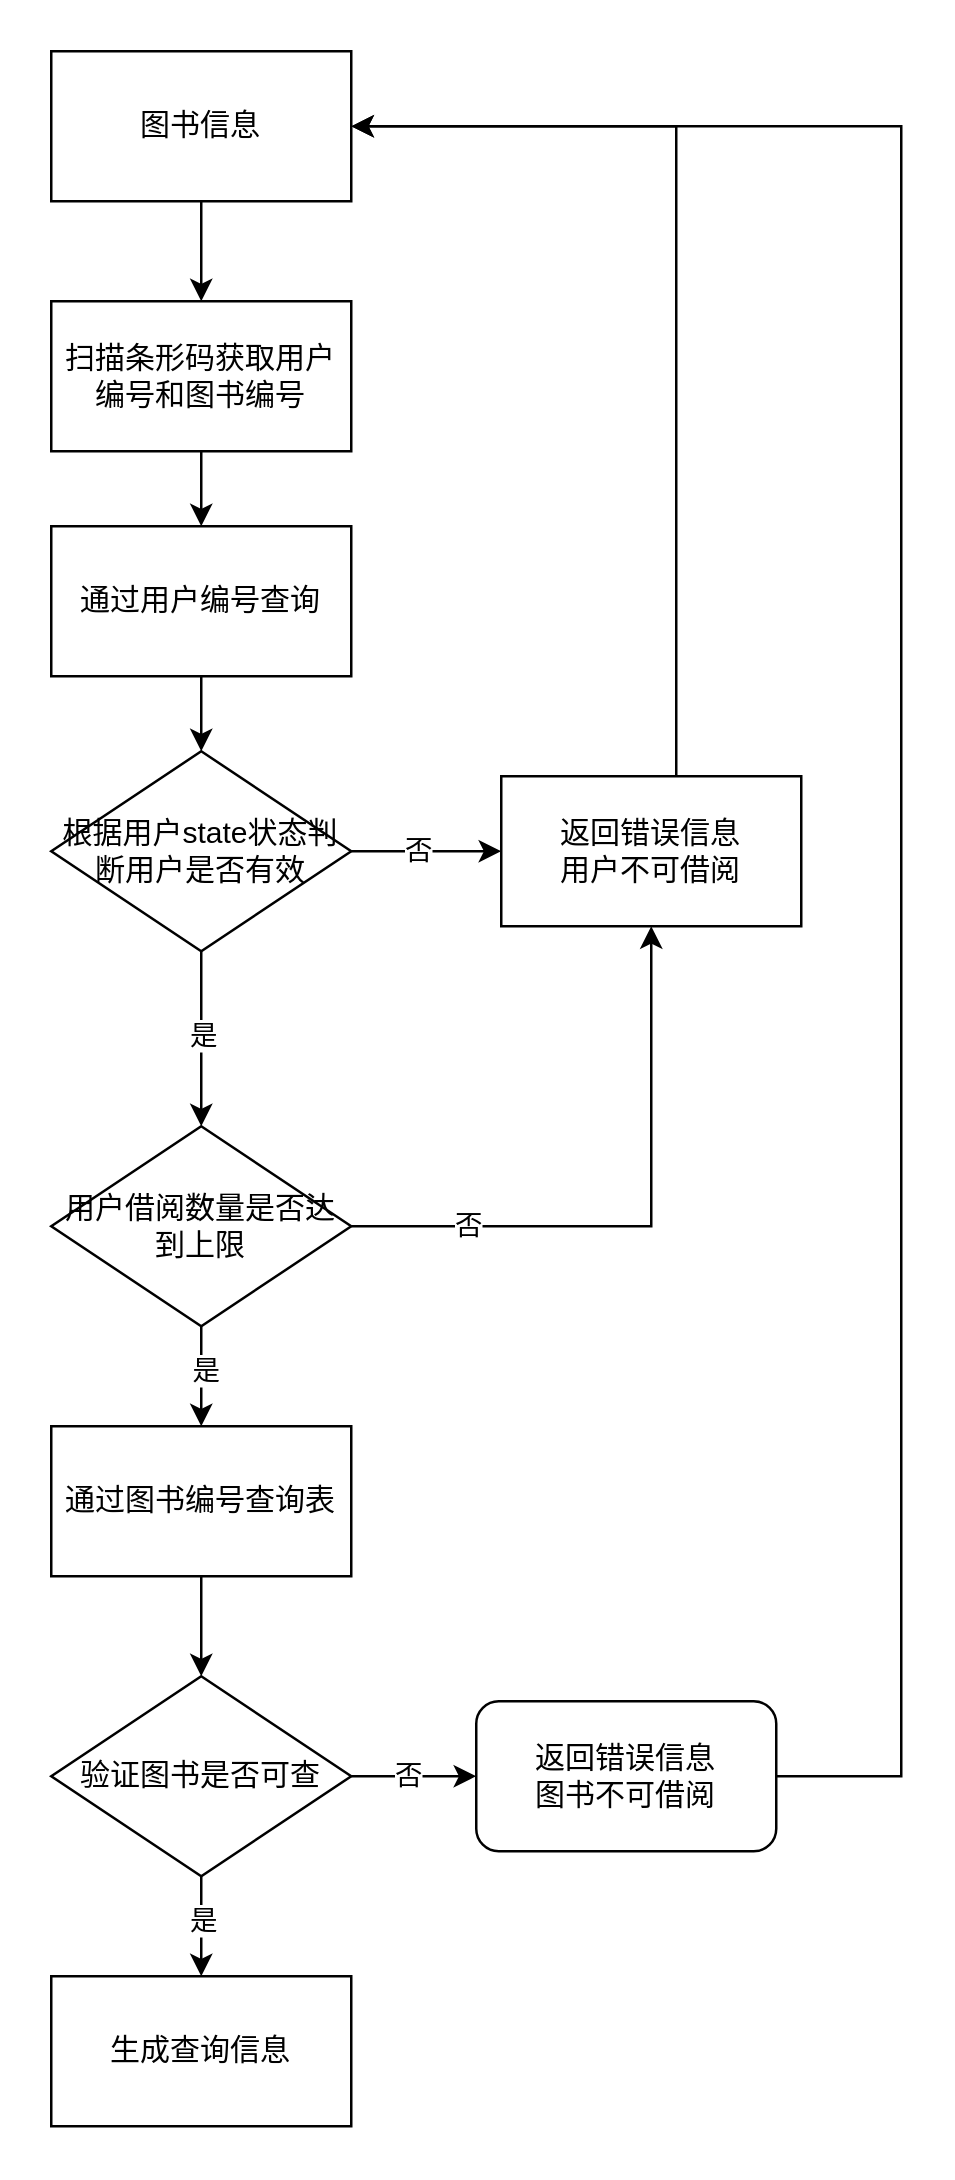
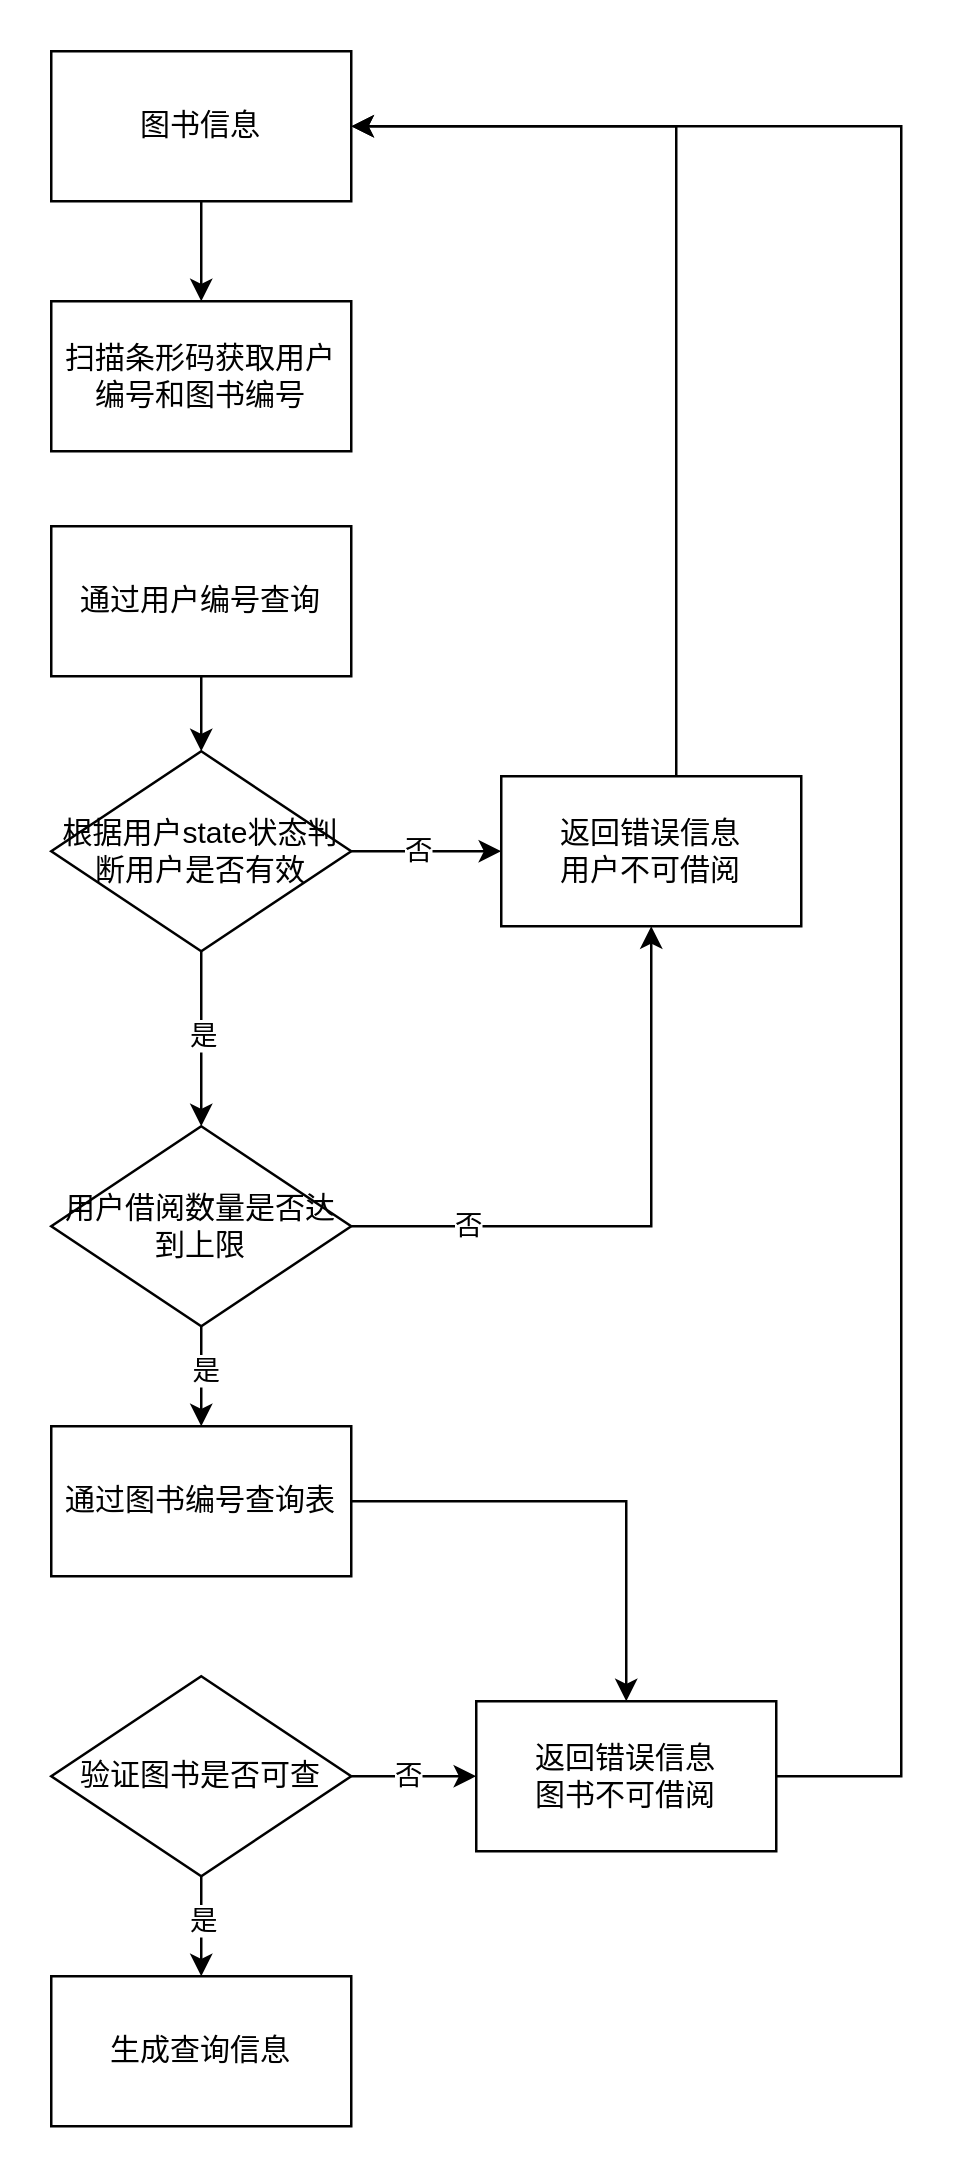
  <mxCell id="0" />
  <mxCell id="1" parent="0" />
  <mxCell id="2" value="" style="edgeStyle=orthogonalEdgeStyle;rounded=0;orthogonalLoop=1;jettySize=auto;html=1;" edge="1" parent="1" source="3" target="5"><mxGeometry relative="1" as="geometry" /></mxCell>
  <mxCell id="3" value="图书信息" style="whiteSpace=wrap;html=1;" vertex="1" parent="1"><mxGeometry x="20" y="20" width="120" height="60" as="geometry" /></mxCell>
- <mxCell id="4" value="" style="edgeStyle=orthogonalEdgeStyle;rounded=0;orthogonalLoop=1;jettySize=auto;html=1;" edge="1" parent="1" source="5" target="7"><mxGeometry relative="1" as="geometry" /></mxCell>
  <mxCell id="5" value="扫描条形码获取用户编号和图书编号" style="whiteSpace=wrap;html=1;" vertex="1" parent="1"><mxGeometry x="20" y="120" width="120" height="60" as="geometry" /></mxCell>
  <mxCell id="6" value="" style="edgeStyle=orthogonalEdgeStyle;rounded=0;orthogonalLoop=1;jettySize=auto;html=1;" edge="1" parent="1" source="7" target="12"><mxGeometry relative="1" as="geometry" /></mxCell>
  <mxCell id="7" value="通过用户编号查询" style="whiteSpace=wrap;html=1;" vertex="1" parent="1"><mxGeometry x="20" y="210" width="120" height="60" as="geometry" /></mxCell>
  <mxCell id="8" value="" style="edgeStyle=orthogonalEdgeStyle;rounded=0;orthogonalLoop=1;jettySize=auto;html=1;" edge="1" parent="1" source="12" target="17"><mxGeometry relative="1" as="geometry" /></mxCell>
  <mxCell id="9" value="是" style="edgeLabel;html=1;align=center;verticalAlign=middle;resizable=0;points=[];" vertex="1" connectable="0" parent="8"><mxGeometry x="-0.065" relative="1" as="geometry"><mxPoint as="offset" /></mxGeometry></mxCell>
  <mxCell id="10" value="" style="edgeStyle=orthogonalEdgeStyle;rounded=0;orthogonalLoop=1;jettySize=auto;html=1;" edge="1" parent="1" source="12" target="27"><mxGeometry relative="1" as="geometry" /></mxCell>
  <mxCell id="11" value="否" style="edgeLabel;html=1;align=center;verticalAlign=middle;resizable=0;points=[];" vertex="1" connectable="0" parent="10"><mxGeometry x="-0.119" y="1" relative="1" as="geometry"><mxPoint as="offset" /></mxGeometry></mxCell>
  <mxCell id="12" value="根据用户state状态判断用户是否有效" style="rhombus;whiteSpace=wrap;html=1;" vertex="1" parent="1"><mxGeometry x="20" y="300" width="120" height="80" as="geometry" /></mxCell>
  <mxCell id="13" value="" style="edgeStyle=orthogonalEdgeStyle;rounded=0;orthogonalLoop=1;jettySize=auto;html=1;" edge="1" parent="1" source="17" target="19"><mxGeometry relative="1" as="geometry" /></mxCell>
  <mxCell id="14" value="是" style="edgeLabel;html=1;align=center;verticalAlign=middle;resizable=0;points=[];" vertex="1" connectable="0" parent="13"><mxGeometry x="-0.171" y="1" relative="1" as="geometry"><mxPoint as="offset" /></mxGeometry></mxCell>
  <mxCell id="15" style="edgeStyle=orthogonalEdgeStyle;rounded=0;orthogonalLoop=1;jettySize=auto;html=1;exitX=1;exitY=0.5;exitDx=0;exitDy=0;entryX=0.5;entryY=1;entryDx=0;entryDy=0;" edge="1" parent="1" source="17" target="27"><mxGeometry relative="1" as="geometry" /></mxCell>
  <mxCell id="16" value="否" style="edgeLabel;html=1;align=center;verticalAlign=middle;resizable=0;points=[];" vertex="1" connectable="0" parent="15"><mxGeometry x="-0.618" y="1" relative="1" as="geometry"><mxPoint as="offset" /></mxGeometry></mxCell>
  <mxCell id="17" value="用户借阅数量是否达到上限" style="rhombus;whiteSpace=wrap;html=1;" vertex="1" parent="1"><mxGeometry x="20" y="450" width="120" height="80" as="geometry" /></mxCell>
- <mxCell id="18" value="" style="edgeStyle=orthogonalEdgeStyle;rounded=0;orthogonalLoop=1;jettySize=auto;html=1;" edge="1" parent="1" source="19" target="24"><mxGeometry relative="1" as="geometry" /></mxCell>
+ <mxCell id="18" value="" style="edgeStyle=orthogonalEdgeStyle;rounded=0;orthogonalLoop=1;jettySize=auto;html=1;" edge="1" parent="1" source="19" target="29"><mxGeometry relative="1" as="geometry" /></mxCell>
  <mxCell id="19" value="通过图书编号查询表" style="whiteSpace=wrap;html=1;" vertex="1" parent="1"><mxGeometry x="20" y="570" width="120" height="60" as="geometry" /></mxCell>
  <mxCell id="20" value="" style="edgeStyle=orthogonalEdgeStyle;rounded=0;orthogonalLoop=1;jettySize=auto;html=1;" edge="1" parent="1" source="24" target="25"><mxGeometry relative="1" as="geometry" /></mxCell>
  <mxCell id="21" value="是" style="edgeLabel;html=1;align=center;verticalAlign=middle;resizable=0;points=[];" vertex="1" connectable="0" parent="20"><mxGeometry x="-0.171" relative="1" as="geometry"><mxPoint as="offset" /></mxGeometry></mxCell>
  <mxCell id="22" value="" style="edgeStyle=orthogonalEdgeStyle;rounded=0;orthogonalLoop=1;jettySize=auto;html=1;" edge="1" parent="1" source="24" target="29"><mxGeometry relative="1" as="geometry" /></mxCell>
  <mxCell id="23" value="否" style="edgeLabel;html=1;align=center;verticalAlign=middle;resizable=0;points=[];" vertex="1" connectable="0" parent="22"><mxGeometry x="-0.111" y="1" relative="1" as="geometry"><mxPoint as="offset" /></mxGeometry></mxCell>
  <mxCell id="24" value="验证图书是否可查" style="rhombus;whiteSpace=wrap;html=1;" vertex="1" parent="1"><mxGeometry x="20" y="670" width="120" height="80" as="geometry" /></mxCell>
  <mxCell id="25" value="生成查询信息" style="whiteSpace=wrap;html=1;" vertex="1" parent="1"><mxGeometry x="20" y="790" width="120" height="60" as="geometry" /></mxCell>
  <mxCell id="26" style="edgeStyle=orthogonalEdgeStyle;rounded=0;orthogonalLoop=1;jettySize=auto;html=1;" edge="1" parent="1" source="27"><mxGeometry relative="1" as="geometry"><mxPoint x="140" y="50" as="targetPoint" /><Array as="points"><mxPoint x="270" y="50" /></Array></mxGeometry></mxCell>
  <mxCell id="27" value="返回错误信息&lt;div&gt;用户不可借阅&lt;/div&gt;" style="whiteSpace=wrap;html=1;" vertex="1" parent="1"><mxGeometry x="200" y="310" width="120" height="60" as="geometry" /></mxCell>
  <mxCell id="28" style="edgeStyle=orthogonalEdgeStyle;rounded=0;orthogonalLoop=1;jettySize=auto;html=1;entryX=1;entryY=0.5;entryDx=0;entryDy=0;" edge="1" parent="1" source="29" target="3"><mxGeometry relative="1" as="geometry"><Array as="points"><mxPoint x="360" y="710" /><mxPoint x="360" y="50" /></Array></mxGeometry></mxCell>
- <mxCell id="29" value="返回错误信息&lt;div&gt;图书不可借阅&lt;/div&gt;" style="whiteSpace=wrap;html=1;rounded=1;" vertex="1" parent="1"><mxGeometry x="190" y="680" width="120" height="60" as="geometry" /></mxCell>
+ <mxCell id="29" value="返回错误信息&lt;div&gt;图书不可借阅&lt;/div&gt;" style="whiteSpace=wrap;html=1;" vertex="1" parent="1"><mxGeometry x="190" y="680" width="120" height="60" as="geometry" /></mxCell>
